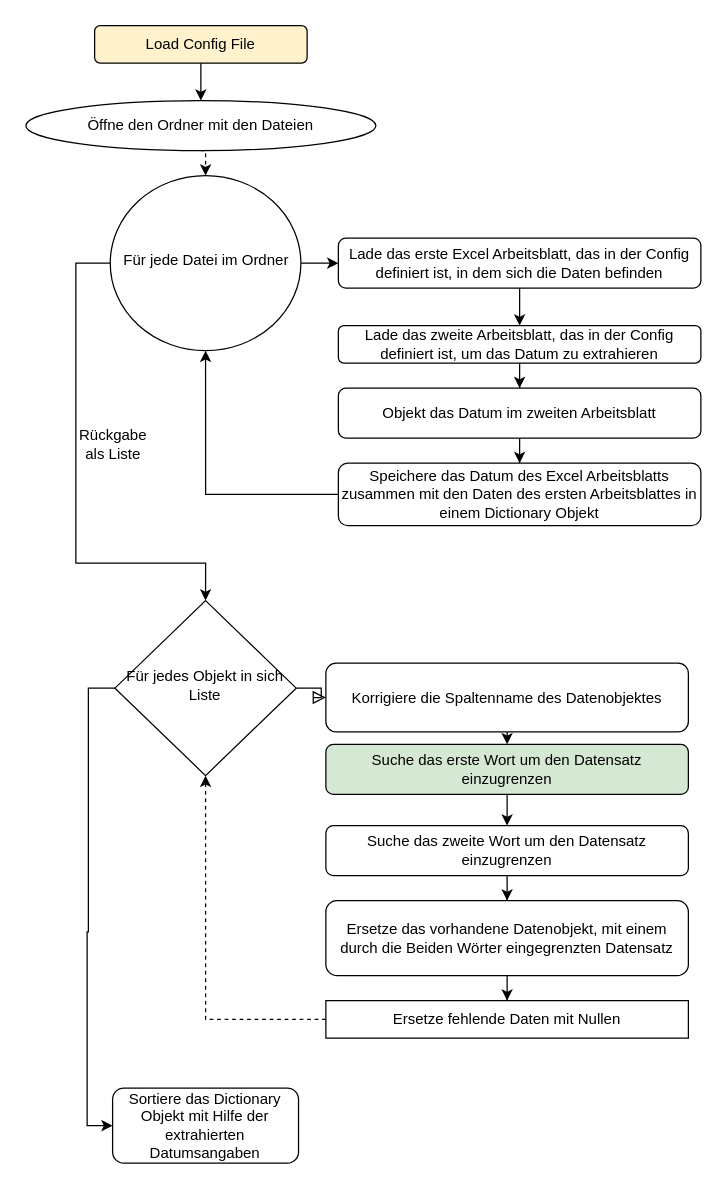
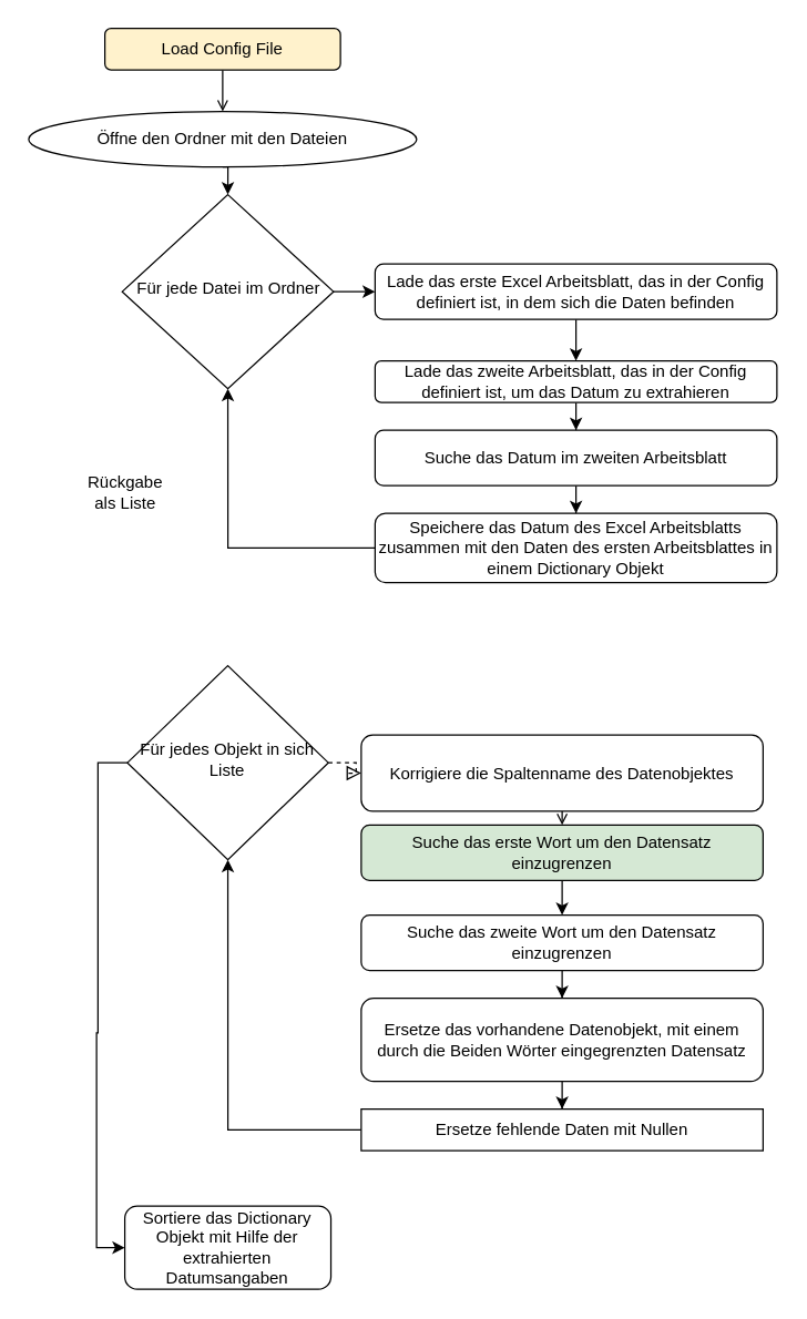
  <mxCell id="0" />
  <mxCell id="1" parent="0" />
- <mxCell id="2" style="edgeStyle=orthogonalEdgeStyle;rounded=0;orthogonalLoop=1;jettySize=auto;html=1;exitX=0.5;exitY=1;exitDx=0;exitDy=0;entryX=0.5;entryY=0;entryDx=0;entryDy=0;dashed=1;" edge="1" parent="1" source="3" target="17"><mxGeometry relative="1" as="geometry"><mxPoint x="160" y="150" as="targetPoint" /></mxGeometry></mxCell>
+ <mxCell id="2" style="edgeStyle=orthogonalEdgeStyle;rounded=0;orthogonalLoop=1;jettySize=auto;html=1;exitX=0.5;exitY=1;exitDx=0;exitDy=0;entryX=0.5;entryY=0;entryDx=0;entryDy=0;" edge="1" parent="1" source="3" target="17"><mxGeometry relative="1" as="geometry"><mxPoint x="160" y="150" as="targetPoint" /></mxGeometry></mxCell>
  <mxCell id="3" value="Öffne den Ordner mit den Dateien" style="ellipse;whiteSpace=wrap;html=1;fontSize=12;glass=0;strokeWidth=1;shadow=0;" parent="1" vertex="1"><mxGeometry x="20" y="80" width="280" height="40" as="geometry" /></mxCell>
- <mxCell id="4" value="" style="edgeStyle=orthogonalEdgeStyle;rounded=0;html=1;jettySize=auto;orthogonalLoop=1;fontSize=11;endArrow=block;endFill=0;endSize=8;strokeWidth=1;shadow=0;labelBackgroundColor=none;" parent="1" source="6" target="8" edge="1"><mxGeometry x="0.013" y="10" relative="1" as="geometry"><mxPoint as="offset" /></mxGeometry></mxCell>
+ <mxCell id="4" value="" style="edgeStyle=orthogonalEdgeStyle;rounded=0;html=1;jettySize=auto;orthogonalLoop=1;fontSize=11;endArrow=block;endFill=0;endSize=8;strokeWidth=1;shadow=0;labelBackgroundColor=none;dashed=1;" parent="1" source="6" target="8" edge="1"><mxGeometry x="0.013" y="10" relative="1" as="geometry"><mxPoint as="offset" /></mxGeometry></mxCell>
  <mxCell id="5" style="edgeStyle=orthogonalEdgeStyle;rounded=0;orthogonalLoop=1;jettySize=auto;html=1;entryX=0;entryY=0.5;entryDx=0;entryDy=0;" edge="1" parent="1" source="6" target="31"><mxGeometry relative="1" as="geometry"><mxPoint x="50" y="910" as="targetPoint" /><Array as="points"><mxPoint x="70" y="550" /><mxPoint x="70" y="745" /><mxPoint x="69" y="745" /><mxPoint x="69" y="900" /></Array></mxGeometry></mxCell>
  <mxCell id="6" value="Für jedes Objekt in sich Liste" style="rhombus;whiteSpace=wrap;html=1;shadow=0;fontFamily=Helvetica;fontSize=12;align=center;strokeWidth=1;spacing=6;spacingTop=-4;" parent="1" vertex="1"><mxGeometry x="91.25" y="480" width="145" height="140" as="geometry" /></mxCell>
- <mxCell id="7" style="edgeStyle=orthogonalEdgeStyle;rounded=0;orthogonalLoop=1;jettySize=auto;html=1;exitX=0.5;exitY=1;exitDx=0;exitDy=0;entryX=0.5;entryY=0;entryDx=0;entryDy=0;" edge="1" parent="1" source="8" target="12"><mxGeometry relative="1" as="geometry" /></mxCell>
+ <mxCell id="7" style="edgeStyle=orthogonalEdgeStyle;rounded=0;orthogonalLoop=1;jettySize=auto;html=1;exitX=0.5;exitY=1;exitDx=0;exitDy=0;entryX=0.5;entryY=0;entryDx=0;entryDy=0;endArrow=open;" edge="1" parent="1" source="8" target="12"><mxGeometry relative="1" as="geometry" /></mxCell>
  <mxCell id="8" value="Korrigiere die Spaltenname des Datenobjektes" style="rounded=1;whiteSpace=wrap;html=1;fontSize=12;glass=0;strokeWidth=1;shadow=0;" parent="1" vertex="1"><mxGeometry x="260" y="530" width="290" height="55" as="geometry" /></mxCell>
- <mxCell id="9" style="edgeStyle=orthogonalEdgeStyle;rounded=0;orthogonalLoop=1;jettySize=auto;html=1;exitX=0.5;exitY=1;exitDx=0;exitDy=0;entryX=0.5;entryY=0;entryDx=0;entryDy=0;" edge="1" parent="1" source="10" target="3"><mxGeometry relative="1" as="geometry" /></mxCell>
+ <mxCell id="9" style="edgeStyle=orthogonalEdgeStyle;rounded=0;orthogonalLoop=1;jettySize=auto;html=1;exitX=0.5;exitY=1;exitDx=0;exitDy=0;entryX=0.5;entryY=0;entryDx=0;entryDy=0;endArrow=open;" edge="1" parent="1" source="10" target="3"><mxGeometry relative="1" as="geometry" /></mxCell>
  <mxCell id="10" value="Load Config File" style="rounded=1;whiteSpace=wrap;html=1;fillColor=#fff2cc;" vertex="1" parent="1"><mxGeometry x="75" y="20" width="170" height="30" as="geometry" /></mxCell>
  <mxCell id="11" style="edgeStyle=orthogonalEdgeStyle;rounded=0;orthogonalLoop=1;jettySize=auto;html=1;exitX=0.5;exitY=1;exitDx=0;exitDy=0;entryX=0.5;entryY=0;entryDx=0;entryDy=0;" edge="1" parent="1" source="12" target="14"><mxGeometry relative="1" as="geometry" /></mxCell>
  <mxCell id="12" value="Suche das erste Wort um den Datensatz einzugrenzen" style="rounded=1;whiteSpace=wrap;html=1;fontSize=12;glass=0;strokeWidth=1;shadow=0;fillColor=#d5e8d4;" vertex="1" parent="1"><mxGeometry x="260" y="595" width="290" height="40" as="geometry" /></mxCell>
  <mxCell id="13" style="edgeStyle=orthogonalEdgeStyle;rounded=0;orthogonalLoop=1;jettySize=auto;html=1;" edge="1" parent="1" source="14" target="28"><mxGeometry relative="1" as="geometry" /></mxCell>
  <mxCell id="14" value="Suche das zweite Wort um den Datensatz einzugrenzen" style="rounded=1;whiteSpace=wrap;html=1;fontSize=12;glass=0;strokeWidth=1;shadow=0;" vertex="1" parent="1"><mxGeometry x="260" y="660" width="290" height="40" as="geometry" /></mxCell>
  <mxCell id="15" style="edgeStyle=orthogonalEdgeStyle;rounded=0;orthogonalLoop=1;jettySize=auto;html=1;entryX=0;entryY=0.5;entryDx=0;entryDy=0;" edge="1" parent="1" source="17" target="19"><mxGeometry relative="1" as="geometry" /></mxCell>
- <mxCell id="16" style="edgeStyle=orthogonalEdgeStyle;rounded=0;orthogonalLoop=1;jettySize=auto;html=1;entryX=0.5;entryY=0;entryDx=0;entryDy=0;" edge="1" parent="1" source="17" target="6"><mxGeometry relative="1" as="geometry"><mxPoint x="90" y="440" as="targetPoint" /><Array as="points"><mxPoint x="60" y="210" /><mxPoint x="60" y="450" /><mxPoint x="164" y="450" /></Array></mxGeometry></mxCell>
- <mxCell id="17" value="Für jede Datei im Ordner" style="ellipse;whiteSpace=wrap;html=1;shadow=0;fontFamily=Helvetica;fontSize=12;align=center;strokeWidth=1;spacing=6;spacingTop=-4;" vertex="1" parent="1"><mxGeometry x="87.5" y="140" width="152.5" height="140" as="geometry" /></mxCell>
+ <mxCell id="17" value="Für jede Datei im Ordner" style="rhombus;whiteSpace=wrap;html=1;shadow=0;fontFamily=Helvetica;fontSize=12;align=center;strokeWidth=1;spacing=6;spacingTop=-4;" vertex="1" parent="1"><mxGeometry x="87.5" y="140" width="152.5" height="140" as="geometry" /></mxCell>
  <mxCell id="18" style="edgeStyle=orthogonalEdgeStyle;rounded=0;orthogonalLoop=1;jettySize=auto;html=1;exitX=0.5;exitY=1;exitDx=0;exitDy=0;entryX=0.5;entryY=0;entryDx=0;entryDy=0;" edge="1" parent="1" source="19" target="21"><mxGeometry relative="1" as="geometry" /></mxCell>
  <mxCell id="19" value="Lade das erste Excel Arbeitsblatt, das in der Config definiert ist, in dem sich die Daten befinden" style="rounded=1;whiteSpace=wrap;html=1;fontSize=12;glass=0;strokeWidth=1;shadow=0;" vertex="1" parent="1"><mxGeometry x="270" y="190" width="290" height="40" as="geometry" /></mxCell>
  <mxCell id="20" style="edgeStyle=orthogonalEdgeStyle;rounded=0;orthogonalLoop=1;jettySize=auto;html=1;" edge="1" parent="1" source="21" target="23"><mxGeometry relative="1" as="geometry" /></mxCell>
  <mxCell id="21" value="Lade das zweite Arbeitsblatt, das in der Config definiert ist, um das Datum zu extrahieren" style="rounded=1;whiteSpace=wrap;html=1;fontSize=12;glass=0;strokeWidth=1;shadow=0;" vertex="1" parent="1"><mxGeometry x="270" y="260" width="290" height="30" as="geometry" /></mxCell>
  <mxCell id="22" style="edgeStyle=orthogonalEdgeStyle;rounded=0;orthogonalLoop=1;jettySize=auto;html=1;" edge="1" parent="1" source="23" target="25"><mxGeometry relative="1" as="geometry" /></mxCell>
- <mxCell id="23" value="Objekt das Datum im zweiten Arbeitsblatt" style="rounded=1;whiteSpace=wrap;html=1;fontSize=12;glass=0;strokeWidth=1;shadow=0;" vertex="1" parent="1"><mxGeometry x="270" y="310" width="290" height="40" as="geometry" /></mxCell>
+ <mxCell id="23" value="Suche das Datum im zweiten Arbeitsblatt" style="rounded=1;whiteSpace=wrap;html=1;fontSize=12;glass=0;strokeWidth=1;shadow=0;" vertex="1" parent="1"><mxGeometry x="270" y="310" width="290" height="40" as="geometry" /></mxCell>
  <mxCell id="24" style="edgeStyle=orthogonalEdgeStyle;rounded=0;orthogonalLoop=1;jettySize=auto;html=1;entryX=0.5;entryY=1;entryDx=0;entryDy=0;" edge="1" parent="1" source="25" target="17"><mxGeometry relative="1" as="geometry" /></mxCell>
  <mxCell id="25" value="Speichere das Datum des Excel Arbeitsblatts zusammen mit den Daten des ersten Arbeitsblattes in einem Dictionary Objekt" style="rounded=1;whiteSpace=wrap;html=1;fontSize=12;glass=0;strokeWidth=1;shadow=0;" vertex="1" parent="1"><mxGeometry x="270" y="370" width="290" height="50" as="geometry" /></mxCell>
  <mxCell id="26" value="Rückgabe als Liste" style="text;html=1;align=center;verticalAlign=middle;whiteSpace=wrap;rounded=0;" vertex="1" parent="1"><mxGeometry x="60" y="340" width="60" height="30" as="geometry" /></mxCell>
  <mxCell id="27" style="edgeStyle=orthogonalEdgeStyle;rounded=0;orthogonalLoop=1;jettySize=auto;html=1;entryX=0.5;entryY=0;entryDx=0;entryDy=0;" edge="1" parent="1" source="28" target="30"><mxGeometry relative="1" as="geometry" /></mxCell>
  <mxCell id="28" value="Ersetze das vorhandene Datenobjekt, mit einem durch die Beiden Wörter eingegrenzten Datensatz" style="rounded=1;whiteSpace=wrap;html=1;" vertex="1" parent="1"><mxGeometry x="260" y="720" width="290" height="60" as="geometry" /></mxCell>
- <mxCell id="29" style="edgeStyle=orthogonalEdgeStyle;rounded=0;orthogonalLoop=1;jettySize=auto;html=1;entryX=0.5;entryY=1;entryDx=0;entryDy=0;dashed=1;" edge="1" parent="1" source="30" target="6"><mxGeometry relative="1" as="geometry" /></mxCell>
+ <mxCell id="29" style="edgeStyle=orthogonalEdgeStyle;rounded=0;orthogonalLoop=1;jettySize=auto;html=1;entryX=0.5;entryY=1;entryDx=0;entryDy=0;" edge="1" parent="1" source="30" target="6"><mxGeometry relative="1" as="geometry" /></mxCell>
  <mxCell id="30" value="Ersetze fehlende Daten mit Nullen" style="whiteSpace=wrap;html=1;rounded=0;" vertex="1" parent="1"><mxGeometry x="260" y="800" width="290" height="30" as="geometry" /></mxCell>
  <mxCell id="31" value="Sortiere das Dictionary Objekt mit Hilfe der extrahierten Datumsangaben" style="rounded=1;whiteSpace=wrap;html=1;" vertex="1" parent="1"><mxGeometry x="89.38" y="870" width="148.75" height="60" as="geometry" /></mxCell>
